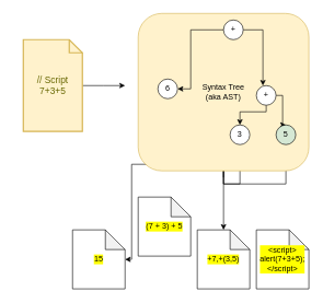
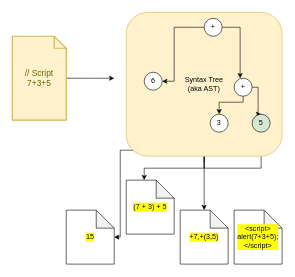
  <mxCell id="0" />
  <mxCell id="1" parent="0" />
- <mxCell id="2" style="edgeStyle=orthogonalEdgeStyle;rounded=0;orthogonalLoop=1;jettySize=auto;html=1;" edge="1" parent="1" source="6" target="13"><mxGeometry relative="1" as="geometry" /></mxCell>
+ <mxCell id="2" style="edgeStyle=orthogonalEdgeStyle;rounded=0;orthogonalLoop=1;jettySize=auto;html=1;entryX=0;entryY=0;entryDx=30;entryDy=0;entryPerimeter=0;" edge="1" parent="1" source="6" target="18"><mxGeometry relative="1" as="geometry" /></mxCell>
  <mxCell id="3" style="edgeStyle=orthogonalEdgeStyle;rounded=0;orthogonalLoop=1;jettySize=auto;html=1;entryX=0.5;entryY=0;entryDx=0;entryDy=0;entryPerimeter=0;" edge="1" parent="1" source="6" target="19"><mxGeometry relative="1" as="geometry"><Array as="points"><mxPoint x="340" y="350" /></Array></mxGeometry></mxCell>
  <mxCell id="4" style="edgeStyle=orthogonalEdgeStyle;rounded=0;orthogonalLoop=1;jettySize=auto;html=1;" edge="1" parent="1" source="6" target="17"><mxGeometry relative="1" as="geometry" /></mxCell>
  <mxCell id="5" style="edgeStyle=orthogonalEdgeStyle;rounded=0;orthogonalLoop=1;jettySize=auto;html=1;" edge="1" parent="1" target="21"><mxGeometry relative="1" as="geometry"><mxPoint x="340" y="270" as="sourcePoint" /><Array as="points"><mxPoint x="340" y="250" /><mxPoint x="200" y="250" /><mxPoint x="200" y="395" /></Array></mxGeometry></mxCell>
  <mxCell id="6" value="Syntax Tree&lt;br&gt;(aka AST)&lt;br&gt;" style="rounded=1;whiteSpace=wrap;html=1;fillColor=#fff2cc;strokeColor=#d6b656;" vertex="1" parent="1"><mxGeometry x="210" y="20" width="260" height="240" as="geometry" /></mxCell>
  <mxCell id="7" style="edgeStyle=orthogonalEdgeStyle;rounded=0;orthogonalLoop=1;jettySize=auto;html=1;" edge="1" parent="1" source="8"><mxGeometry relative="1" as="geometry"><mxPoint x="190" y="130" as="targetPoint" /></mxGeometry></mxCell>
- <mxCell id="8" value="// Script&lt;br&gt;7+3+5" style="shape=note;strokeWidth=2;fontSize=14;size=20;whiteSpace=wrap;html=1;fillColor=#fff2cc;strokeColor=#d6b656;fontColor=#666600;" vertex="1" parent="1"><mxGeometry x="35" y="60" width="90" height="140" as="geometry" /></mxCell>
+ <mxCell id="8" value="// Script&lt;br&gt;7+3+5" style="shape=note;strokeWidth=2;fontSize=14;size=20;whiteSpace=wrap;html=1;fillColor=#fff2cc;strokeColor=#d6b656;fontColor=#666600;" vertex="1" parent="1"><mxGeometry x="20" y="60" width="90" height="140" as="geometry" /></mxCell>
  <mxCell id="9" style="edgeStyle=orthogonalEdgeStyle;rounded=0;orthogonalLoop=1;jettySize=auto;html=1;entryX=1;entryY=0.5;entryDx=0;entryDy=0;" edge="1" parent="1" source="11" target="12"><mxGeometry relative="1" as="geometry"><Array as="points"><mxPoint x="290" y="45" /><mxPoint x="290" y="135" /></Array></mxGeometry></mxCell>
  <mxCell id="10" style="edgeStyle=orthogonalEdgeStyle;rounded=0;orthogonalLoop=1;jettySize=auto;html=1;" edge="1" parent="1" source="11"><mxGeometry relative="1" as="geometry"><mxPoint x="400" y="130" as="targetPoint" /><Array as="points"><mxPoint x="400" y="45" /></Array></mxGeometry></mxCell>
  <mxCell id="11" value="+" style="ellipse;whiteSpace=wrap;html=1;" vertex="1" parent="1"><mxGeometry x="340" y="30" width="30" height="30" as="geometry" /></mxCell>
  <mxCell id="12" value="6" style="ellipse;whiteSpace=wrap;html=1;" vertex="1" parent="1"><mxGeometry x="240" y="120" width="30" height="30" as="geometry" /></mxCell>
  <mxCell id="13" value="3" style="ellipse;whiteSpace=wrap;html=1;" vertex="1" parent="1"><mxGeometry x="350" y="190" width="30" height="30" as="geometry" /></mxCell>
  <mxCell id="14" style="edgeStyle=orthogonalEdgeStyle;rounded=0;orthogonalLoop=1;jettySize=auto;html=1;entryX=0.5;entryY=0;entryDx=0;entryDy=0;" edge="1" parent="1" source="16" target="13"><mxGeometry relative="1" as="geometry"><mxPoint x="365" y="180" as="targetPoint" /><Array as="points"><mxPoint x="405" y="170" /><mxPoint x="365" y="170" /></Array></mxGeometry></mxCell>
  <mxCell id="15" style="edgeStyle=orthogonalEdgeStyle;rounded=0;orthogonalLoop=1;jettySize=auto;html=1;entryX=0.5;entryY=0;entryDx=0;entryDy=0;" edge="1" parent="1" source="16" target="17"><mxGeometry relative="1" as="geometry"><Array as="points"><mxPoint x="430" y="145" /></Array></mxGeometry></mxCell>
  <mxCell id="16" value="+" style="ellipse;whiteSpace=wrap;html=1;" vertex="1" parent="1"><mxGeometry x="390" y="130" width="30" height="30" as="geometry" /></mxCell>
  <mxCell id="17" value="5" style="ellipse;whiteSpace=wrap;html=1;fillColor=#d5e8d4;" vertex="1" parent="1"><mxGeometry x="420" y="190" width="30" height="30" as="geometry" /></mxCell>
  <mxCell id="18" value="(7 + 3) + 5" style="shape=note;whiteSpace=wrap;html=1;backgroundOutline=1;darkOpacity=0.05;labelBackgroundColor=#FFFF00;" vertex="1" parent="1"><mxGeometry x="210" y="300" width="80" height="90" as="geometry" /></mxCell>
  <mxCell id="19" value="+7,+(3,5)" style="shape=note;whiteSpace=wrap;html=1;backgroundOutline=1;darkOpacity=0.05;labelBackgroundColor=#FFFF00;" vertex="1" parent="1"><mxGeometry x="300" y="350" width="80" height="90" as="geometry" /></mxCell>
  <mxCell id="20" value="&amp;lt;script&amp;gt;&lt;br&gt;alert(7+3+5);&lt;br&gt;&amp;lt;/script&amp;gt;" style="shape=note;whiteSpace=wrap;html=1;backgroundOutline=1;darkOpacity=0.05;labelBackgroundColor=#FFFF00;" vertex="1" parent="1"><mxGeometry x="390" y="350" width="80" height="90" as="geometry" /></mxCell>
  <mxCell id="21" value="15" style="shape=note;whiteSpace=wrap;html=1;backgroundOutline=1;darkOpacity=0.05;labelBackgroundColor=#FFFF00;" vertex="1" parent="1"><mxGeometry x="110" y="350" width="80" height="90" as="geometry" /></mxCell>
